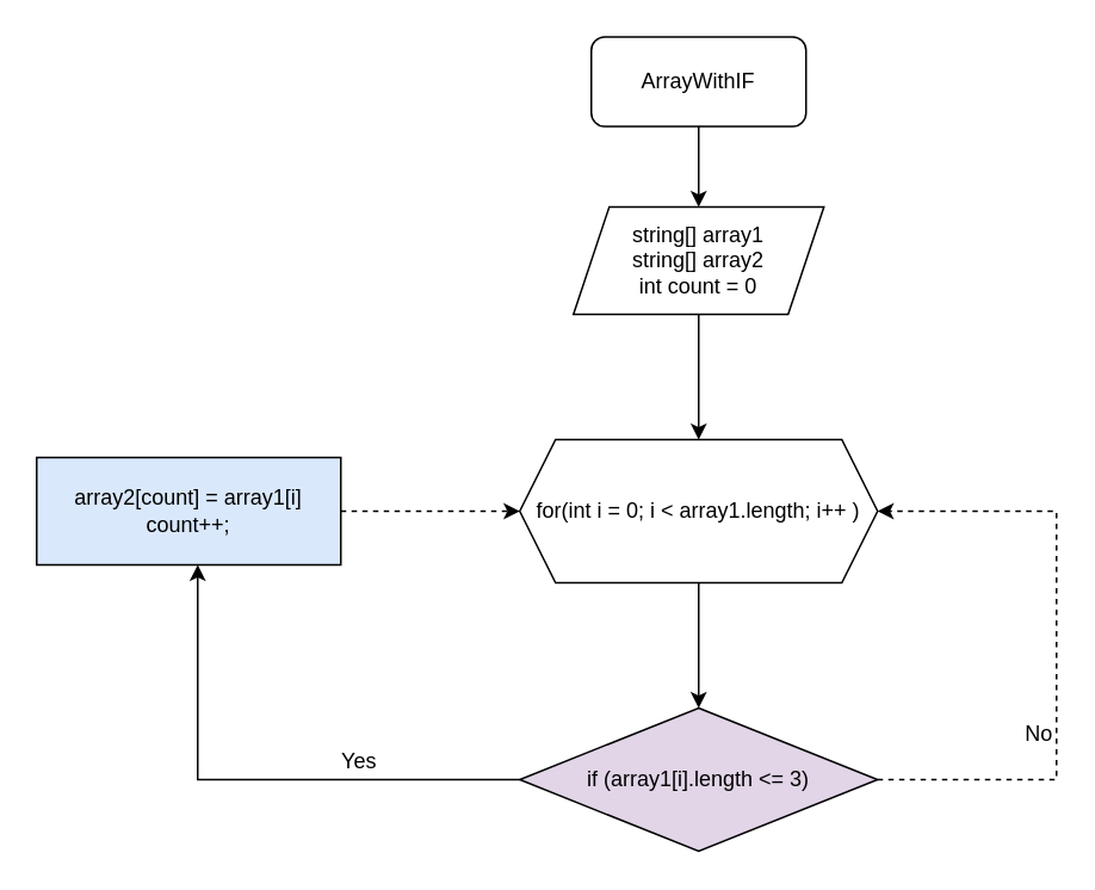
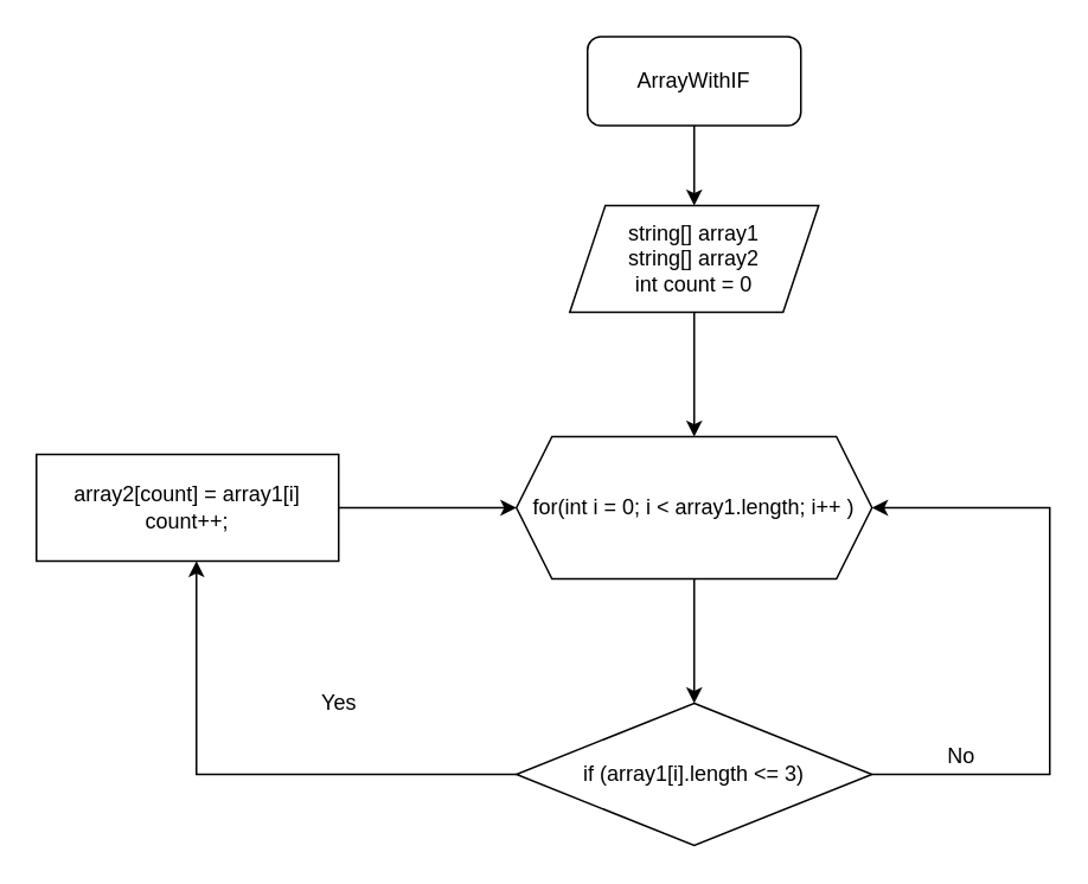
  <mxCell id="0" />
  <mxCell id="1" parent="0" />
  <mxCell id="2" style="edgeStyle=orthogonalEdgeStyle;rounded=0;orthogonalLoop=1;jettySize=auto;html=1;" edge="1" parent="1" source="3"><mxGeometry relative="1" as="geometry"><mxPoint x="390" y="115" as="targetPoint" /></mxGeometry></mxCell>
  <mxCell id="3" value="ArrayWithIF" style="rounded=1;whiteSpace=wrap;html=1;fontSize=12;glass=0;strokeWidth=1;shadow=0;" parent="1" vertex="1"><mxGeometry x="330" y="20" width="120" height="50" as="geometry" /></mxCell>
  <mxCell id="4" style="edgeStyle=orthogonalEdgeStyle;rounded=0;orthogonalLoop=1;jettySize=auto;html=1;" edge="1" parent="1" source="5"><mxGeometry relative="1" as="geometry"><mxPoint x="390" y="245" as="targetPoint" /></mxGeometry></mxCell>
  <mxCell id="5" value="string[] array1&lt;br&gt;string[] array2&lt;br&gt;int count = 0" style="shape=parallelogram;perimeter=parallelogramPerimeter;whiteSpace=wrap;html=1;fixedSize=1;" vertex="1" parent="1"><mxGeometry x="320" y="115" width="140" height="60" as="geometry" /></mxCell>
  <mxCell id="6" style="edgeStyle=orthogonalEdgeStyle;rounded=0;orthogonalLoop=1;jettySize=auto;html=1;" edge="1" parent="1" source="7"><mxGeometry relative="1" as="geometry"><mxPoint x="390" y="395" as="targetPoint" /></mxGeometry></mxCell>
  <mxCell id="7" value="for(int i = 0; i &amp;lt; array1.length; i++ )" style="shape=hexagon;perimeter=hexagonPerimeter2;whiteSpace=wrap;html=1;fixedSize=1;" vertex="1" parent="1"><mxGeometry x="290" y="245" width="200" height="80" as="geometry" /></mxCell>
- <mxCell id="8" style="edgeStyle=orthogonalEdgeStyle;rounded=0;orthogonalLoop=1;jettySize=auto;html=1;entryX=1;entryY=0.5;entryDx=0;entryDy=0;dashed=1;" edge="1" parent="1" source="10" target="7"><mxGeometry relative="1" as="geometry"><mxPoint x="630" y="285" as="targetPoint" /><Array as="points"><mxPoint x="590" y="435" /><mxPoint x="590" y="285" /></Array></mxGeometry></mxCell>
+ <mxCell id="8" style="edgeStyle=orthogonalEdgeStyle;rounded=0;orthogonalLoop=1;jettySize=auto;html=1;entryX=1;entryY=0.5;entryDx=0;entryDy=0;" edge="1" parent="1" source="10" target="7"><mxGeometry relative="1" as="geometry"><mxPoint x="630" y="285" as="targetPoint" /><Array as="points"><mxPoint x="590" y="435" /><mxPoint x="590" y="285" /></Array></mxGeometry></mxCell>
  <mxCell id="9" style="edgeStyle=orthogonalEdgeStyle;rounded=0;orthogonalLoop=1;jettySize=auto;html=1;" edge="1" parent="1" source="10"><mxGeometry relative="1" as="geometry"><mxPoint x="110" y="315" as="targetPoint" /><Array as="points"><mxPoint x="110" y="435" /></Array></mxGeometry></mxCell>
- <mxCell id="10" value="if (array1[i].length &amp;lt;= 3)" style="rhombus;whiteSpace=wrap;html=1;fillColor=#e1d5e7;" vertex="1" parent="1"><mxGeometry x="290" y="395" width="200" height="80" as="geometry" /></mxCell>
- <mxCell id="11" value="No" style="text;html=1;align=center;verticalAlign=middle;resizable=0;points=[];autosize=1;strokeColor=none;fillColor=none;" vertex="1" parent="1"><mxGeometry x="560" y="395" width="40" height="30" as="geometry" /></mxCell>
- <mxCell id="12" style="edgeStyle=orthogonalEdgeStyle;rounded=0;orthogonalLoop=1;jettySize=auto;html=1;entryX=0;entryY=0.5;entryDx=0;entryDy=0;dashed=1;" edge="1" parent="1" source="13" target="7"><mxGeometry relative="1" as="geometry" /></mxCell>
- <mxCell id="13" value="array2[count] = array1[i]&lt;br&gt;count++;" style="rounded=0;whiteSpace=wrap;html=1;fillColor=#dae8fc;" vertex="1" parent="1"><mxGeometry x="20" y="255" width="170" height="60" as="geometry" /></mxCell>
- <mxCell id="14" value="Yes" style="text;html=1;align=center;verticalAlign=middle;resizable=0;points=[];autosize=1;strokeColor=none;fillColor=none;" vertex="1" parent="1"><mxGeometry x="180" y="410" width="40" height="30" as="geometry" /></mxCell>
+ <mxCell id="10" value="if (array1[i].length &amp;lt;= 3)" style="rhombus;whiteSpace=wrap;html=1;" vertex="1" parent="1"><mxGeometry x="290" y="395" width="200" height="80" as="geometry" /></mxCell>
+ <mxCell id="11" value="No" style="text;html=1;align=center;verticalAlign=middle;resizable=0;points=[];autosize=1;strokeColor=none;fillColor=none;" vertex="1" parent="1"><mxGeometry x="520" y="410" width="40" height="30" as="geometry" /></mxCell>
+ <mxCell id="12" style="edgeStyle=orthogonalEdgeStyle;rounded=0;orthogonalLoop=1;jettySize=auto;html=1;entryX=0;entryY=0.5;entryDx=0;entryDy=0;" edge="1" parent="1" source="13" target="7"><mxGeometry relative="1" as="geometry" /></mxCell>
+ <mxCell id="13" value="array2[count] = array1[i]&lt;br&gt;count++;" style="rounded=0;whiteSpace=wrap;html=1;" vertex="1" parent="1"><mxGeometry x="20" y="255" width="170" height="60" as="geometry" /></mxCell>
+ <mxCell id="14" value="Yes" style="text;html=1;align=center;verticalAlign=middle;resizable=0;points=[];autosize=1;strokeColor=none;fillColor=none;" vertex="1" parent="1"><mxGeometry x="170" y="380" width="40" height="30" as="geometry" /></mxCell>
